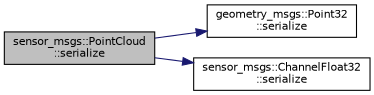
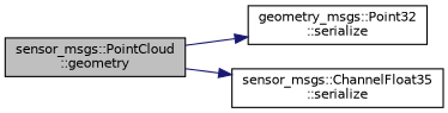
  digraph {
    rankdir=LR
    node [color=black fillcolor=white fontname=Helvetica fontsize=10 shape=record style=filled]
    edge [color=midnightblue fontname=Helvetica fontsize=10 labelfontname=Helvetica labelfontsize=10 style=solid]
-   n1 [fillcolor=grey75 fontcolor=black height=0.2 label="sensor_msgs::PointCloud\l::serialize" width=0.4]
+   n1 [fillcolor=grey75 fontcolor=black height=0.2 label="sensor_msgs::PointCloud\l::geometry" width=0.4]
    n2 [height=0.2 label="geometry_msgs::Point32\l::serialize" width=0.4]
-   n3 [height=0.2 label="sensor_msgs::ChannelFloat32\l::serialize" width=0.4]
+   n3 [height=0.2 label="sensor_msgs::ChannelFloat35\l::serialize" width=0.4]
    n1 -> n2
    n1 -> n3
  }
